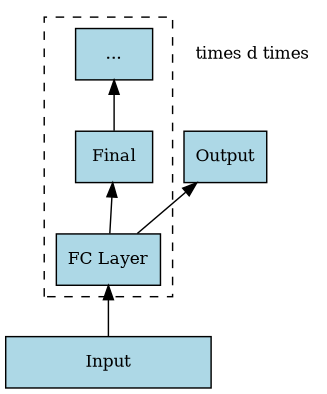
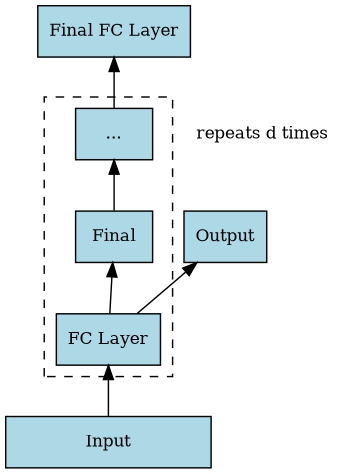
  digraph {
    rankdir=BT
    node [fillcolor=lightblue fontsize=12 shape=rect style=filled]
    n1 [label="FC Layer"]
    n2 [label=Final]
    n3 [label="..."]
    n4 [label=Output]
-   n5 [fillcolor=transparent label="times d times" shape=plaintext]
+   n5 [fillcolor=transparent label="repeats d times" shape=plaintext]
+   n6 [label="Final FC Layer"]
    n7 [label=Input width=2]
    subgraph cluster_1 {
      labelloc=b
      style=dashed
      n1
      n2
      n3
    }
    n1 -> n2
    n1 -> n4
    n2 -> n3
    n2 -> n5 [style=invis]
+   n3 -> n6
    n7 -> n1
  }
